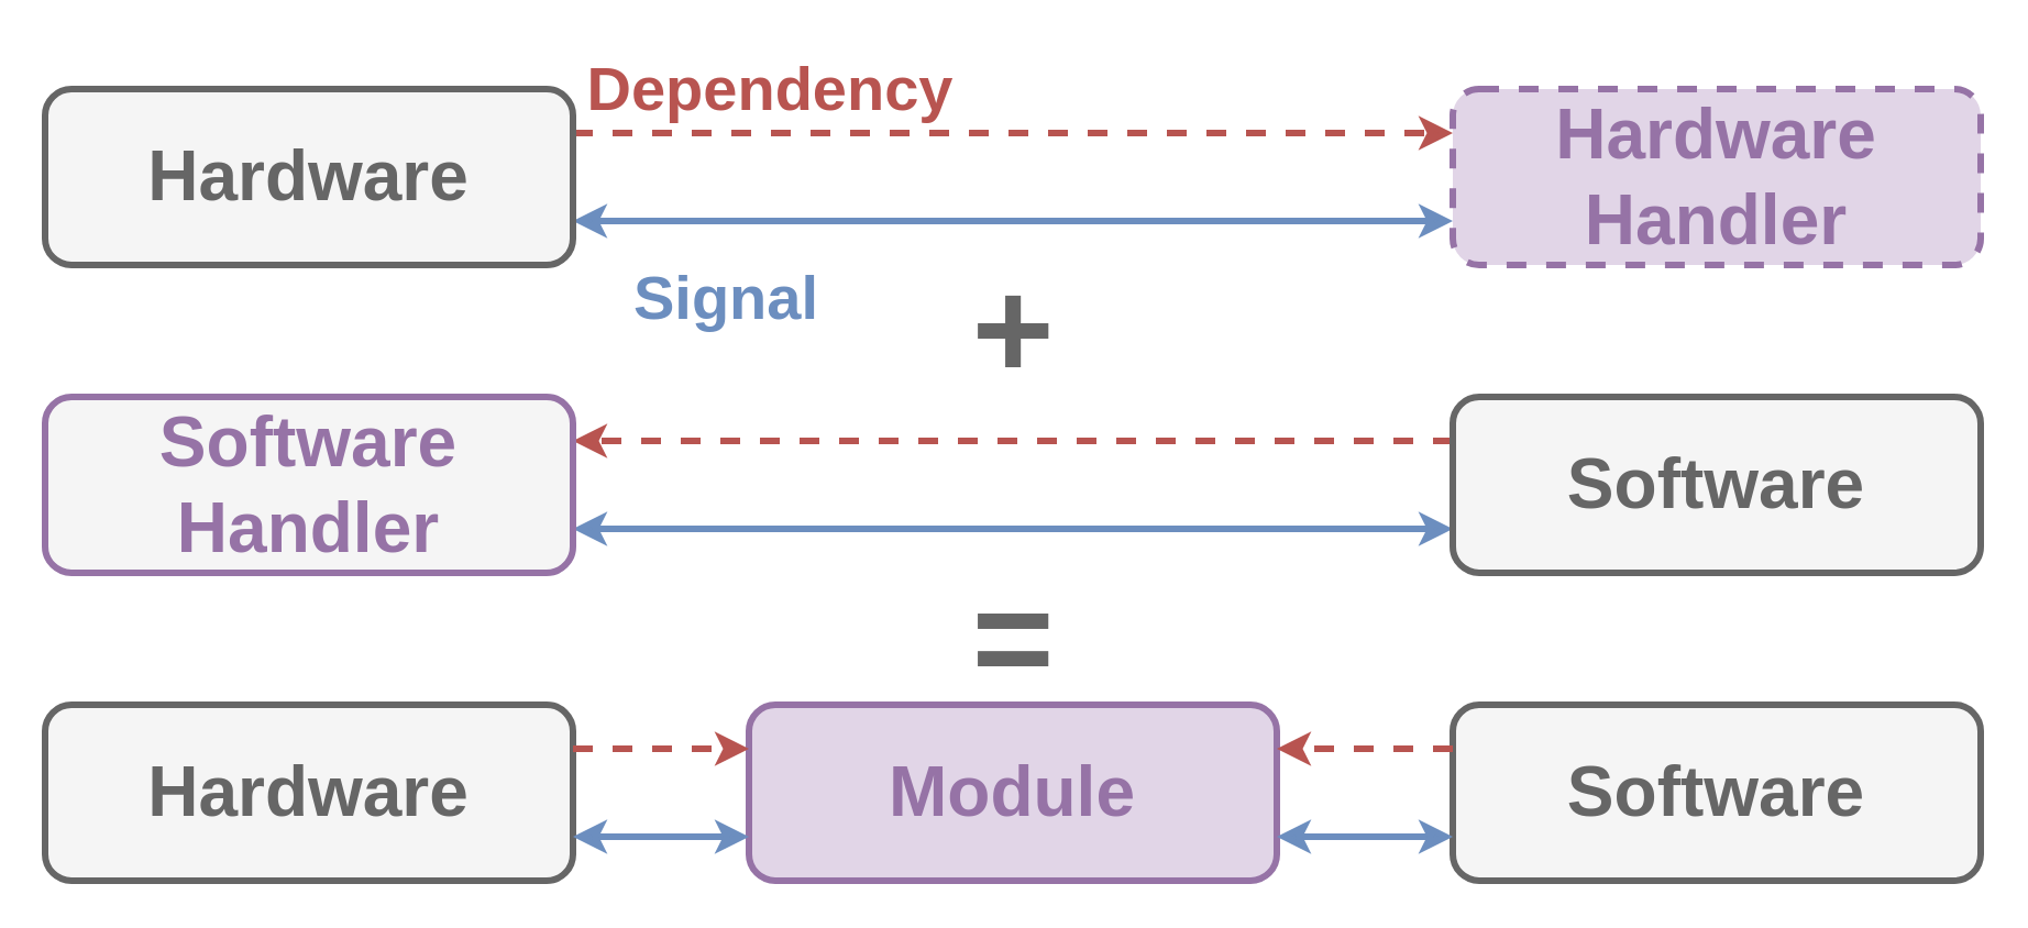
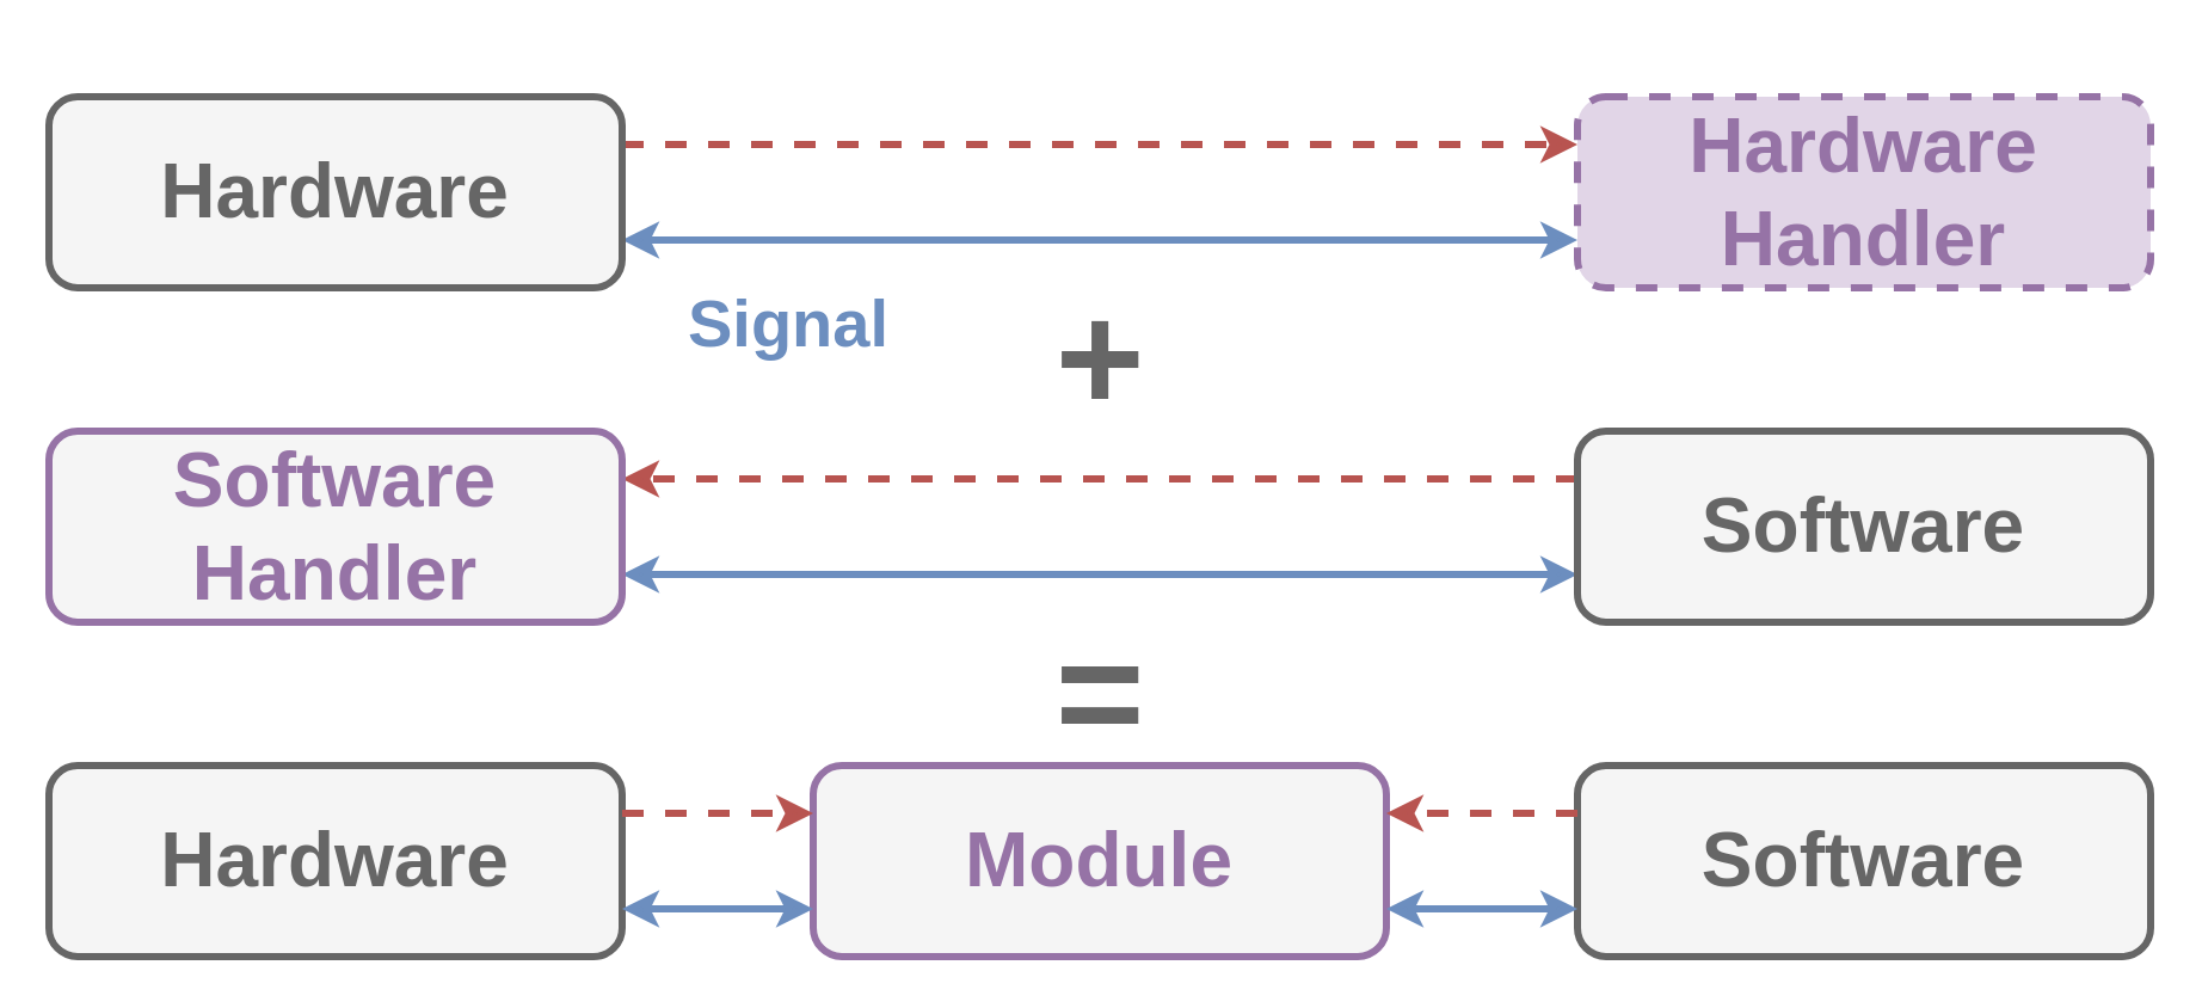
  <mxCell id="0" />
  <mxCell id="1" parent="0" />
- <mxCell id="2" value="&lt;b&gt;&lt;font style=&quot;font-size: 28px&quot; color=&quot;#b85450&quot;&gt;Dependency&lt;/font&gt;&lt;/b&gt;" style="text;html=1;align=center;verticalAlign=middle;whiteSpace=wrap;rounded=0;" parent="1" vertex="1"><mxGeometry x="260" y="20" width="180" height="40" as="geometry" /></mxCell>
  <mxCell id="3" value="&lt;b&gt;&lt;font style=&quot;font-size: 28px&quot; color=&quot;#6c8ebf&quot;&gt;Signal&lt;/font&gt;&lt;/b&gt;" style="text;html=1;align=center;verticalAlign=middle;whiteSpace=wrap;rounded=0;" parent="1" vertex="1"><mxGeometry x="280" y="115" width="100" height="40" as="geometry" /></mxCell>
  <mxCell id="4" value="" style="endArrow=classic;html=1;fillColor=#f8cecc;strokeColor=#b85450;strokeWidth=3;dashed=1;entryX=0;entryY=0.25;entryDx=0;entryDy=0;exitX=1;exitY=0.25;exitDx=0;exitDy=0;" parent="1" source="6" target="7" edge="1"><mxGeometry width="50" height="50" relative="1" as="geometry"><mxPoint x="420" y="-320" as="sourcePoint" /><mxPoint x="510" y="60" as="targetPoint" /></mxGeometry></mxCell>
  <mxCell id="5" value="" style="endArrow=classic;startArrow=classic;html=1;fillColor=#dae8fc;strokeColor=#6c8ebf;strokeWidth=3;entryX=0;entryY=0.75;entryDx=0;entryDy=0;exitX=1;exitY=0.75;exitDx=0;exitDy=0;" parent="1" source="6" target="7" edge="1"><mxGeometry width="50" height="50" relative="1" as="geometry"><mxPoint x="-10" y="-30" as="sourcePoint" /><mxPoint x="510" y="100" as="targetPoint" /></mxGeometry></mxCell>
  <mxCell id="6" value="&lt;font style=&quot;font-size: 32px&quot; color=&quot;#666666&quot;&gt;&lt;b&gt;Hardware&lt;/b&gt;&lt;/font&gt;" style="rounded=1;whiteSpace=wrap;html=1;fillColor=#f5f5f5;strokeColor=#666666;strokeWidth=3;fontColor=#333333;" parent="1" vertex="1"><mxGeometry x="20" y="40" width="240" height="80" as="geometry" /></mxCell>
  <mxCell id="7" value="&lt;font style=&quot;font-size: 32px&quot; color=&quot;#9673a6&quot;&gt;&lt;b&gt;Hardware&lt;br&gt;Handler&lt;/b&gt;&lt;/font&gt;" style="rounded=1;whiteSpace=wrap;html=1;fillColor=#e1d5e7;strokeWidth=3;strokeColor=#9673a6;dashed=1;" parent="1" vertex="1"><mxGeometry x="660" y="40" width="240" height="80" as="geometry" /></mxCell>
  <mxCell id="8" value="" style="endArrow=classic;html=1;fillColor=#f8cecc;strokeColor=#b85450;strokeWidth=3;dashed=1;entryX=1;entryY=0.25;entryDx=0;entryDy=0;exitX=0;exitY=0.25;exitDx=0;exitDy=0;" parent="1" source="11" target="10" edge="1"><mxGeometry width="50" height="50" relative="1" as="geometry"><mxPoint x="360" y="180" as="sourcePoint" /><mxPoint x="290" y="200" as="targetPoint" /></mxGeometry></mxCell>
  <mxCell id="9" value="" style="endArrow=classic;startArrow=classic;html=1;fillColor=#dae8fc;strokeColor=#6c8ebf;strokeWidth=3;entryX=0;entryY=0.75;entryDx=0;entryDy=0;exitX=1;exitY=0.75;exitDx=0;exitDy=0;" parent="1" source="10" target="11" edge="1"><mxGeometry width="50" height="50" relative="1" as="geometry"><mxPoint x="290" y="240" as="sourcePoint" /><mxPoint x="520" y="230" as="targetPoint" /></mxGeometry></mxCell>
  <mxCell id="10" value="&lt;font style=&quot;font-size: 32px&quot; color=&quot;#9673a6&quot;&gt;&lt;b&gt;Software&lt;br&gt;Handler&lt;/b&gt;&lt;/font&gt;" style="rounded=1;whiteSpace=wrap;html=1;fillColor=#f5f5f5;strokeColor=#9673a6;strokeWidth=3;" parent="1" vertex="1"><mxGeometry x="20" y="180" width="240" height="80" as="geometry" /></mxCell>
  <mxCell id="11" value="&lt;font style=&quot;font-size: 32px&quot; color=&quot;#666666&quot;&gt;&lt;b&gt;Software&lt;/b&gt;&lt;/font&gt;" style="rounded=1;whiteSpace=wrap;html=1;fillColor=#f5f5f5;strokeColor=#666666;strokeWidth=3;fontColor=#333333;" parent="1" vertex="1"><mxGeometry x="660" y="180" width="240" height="80" as="geometry" /></mxCell>
  <mxCell id="12" value="&lt;font style=&quot;font-size: 32px&quot; color=&quot;#666666&quot;&gt;&lt;b&gt;Hardware&lt;/b&gt;&lt;/font&gt;" style="rounded=1;whiteSpace=wrap;html=1;fillColor=#f5f5f5;strokeColor=#666666;strokeWidth=3;fontColor=#333333;" parent="1" vertex="1"><mxGeometry x="20" y="320" width="240" height="80" as="geometry" /></mxCell>
  <mxCell id="13" value="&lt;font style=&quot;font-size: 32px&quot; color=&quot;#666666&quot;&gt;&lt;b&gt;Software&lt;/b&gt;&lt;/font&gt;" style="rounded=1;whiteSpace=wrap;html=1;fillColor=#f5f5f5;strokeColor=#666666;strokeWidth=3;fontColor=#333333;" parent="1" vertex="1"><mxGeometry x="660" y="320" width="240" height="80" as="geometry" /></mxCell>
- <mxCell id="14" value="&lt;font color=&quot;#9673a6&quot;&gt;&lt;span style=&quot;font-size: 32px&quot;&gt;&lt;b&gt;Module&lt;/b&gt;&lt;/span&gt;&lt;/font&gt;" style="rounded=1;whiteSpace=wrap;html=1;fillColor=#e1d5e7;strokeWidth=3;strokeColor=#9673a6;" parent="1" vertex="1"><mxGeometry x="340" y="320" width="240" height="80" as="geometry" /></mxCell>
+ <mxCell id="14" value="&lt;font color=&quot;#9673a6&quot;&gt;&lt;span style=&quot;font-size: 32px&quot;&gt;&lt;b&gt;Module&lt;/b&gt;&lt;/span&gt;&lt;/font&gt;" style="rounded=1;whiteSpace=wrap;html=1;fillColor=#f5f5f5;strokeWidth=3;strokeColor=#9673a6;" parent="1" vertex="1"><mxGeometry x="340" y="320" width="240" height="80" as="geometry" /></mxCell>
  <mxCell id="15" value="" style="endArrow=classic;html=1;fillColor=#f8cecc;strokeColor=#b85450;strokeWidth=3;dashed=1;entryX=1;entryY=0.25;entryDx=0;entryDy=0;exitX=0;exitY=0.25;exitDx=0;exitDy=0;" parent="1" source="13" target="14" edge="1"><mxGeometry width="50" height="50" relative="1" as="geometry"><mxPoint x="670" y="210" as="sourcePoint" /><mxPoint x="270" y="210" as="targetPoint" /></mxGeometry></mxCell>
  <mxCell id="16" value="" style="endArrow=classic;html=1;fillColor=#f8cecc;strokeColor=#b85450;strokeWidth=3;dashed=1;entryX=0;entryY=0.25;entryDx=0;entryDy=0;exitX=1;exitY=0.25;exitDx=0;exitDy=0;" parent="1" source="12" target="14" edge="1"><mxGeometry width="50" height="50" relative="1" as="geometry"><mxPoint x="670" y="210" as="sourcePoint" /><mxPoint x="270" y="210" as="targetPoint" /></mxGeometry></mxCell>
  <mxCell id="17" value="" style="endArrow=classic;startArrow=classic;html=1;fillColor=#dae8fc;strokeColor=#6c8ebf;strokeWidth=3;entryX=0;entryY=0.75;entryDx=0;entryDy=0;exitX=1;exitY=0.75;exitDx=0;exitDy=0;" parent="1" source="12" target="14" edge="1"><mxGeometry width="50" height="50" relative="1" as="geometry"><mxPoint x="270" y="250" as="sourcePoint" /><mxPoint x="670" y="250" as="targetPoint" /></mxGeometry></mxCell>
  <mxCell id="18" value="" style="endArrow=classic;startArrow=classic;html=1;fillColor=#dae8fc;strokeColor=#6c8ebf;strokeWidth=3;entryX=0;entryY=0.75;entryDx=0;entryDy=0;" parent="1" target="13" edge="1"><mxGeometry width="50" height="50" relative="1" as="geometry"><mxPoint x="580" y="380" as="sourcePoint" /><mxPoint x="350" y="390" as="targetPoint" /></mxGeometry></mxCell>
  <mxCell id="19" value="&lt;font color=&quot;#666666&quot; size=&quot;1&quot;&gt;&lt;b style=&quot;font-size: 64px&quot;&gt;+&lt;/b&gt;&lt;/font&gt;" style="text;html=1;strokeColor=none;fillColor=none;align=center;verticalAlign=middle;whiteSpace=wrap;rounded=0;" parent="1" vertex="1"><mxGeometry x="427.5" y="120" width="65" height="60" as="geometry" /></mxCell>
  <mxCell id="20" value="&lt;font color=&quot;#666666&quot; size=&quot;1&quot;&gt;&lt;b style=&quot;font-size: 64px&quot;&gt;=&lt;/b&gt;&lt;/font&gt;" style="text;html=1;strokeColor=none;fillColor=none;align=center;verticalAlign=middle;whiteSpace=wrap;rounded=0;" parent="1" vertex="1"><mxGeometry x="427.5" y="260" width="65" height="60" as="geometry" /></mxCell>
